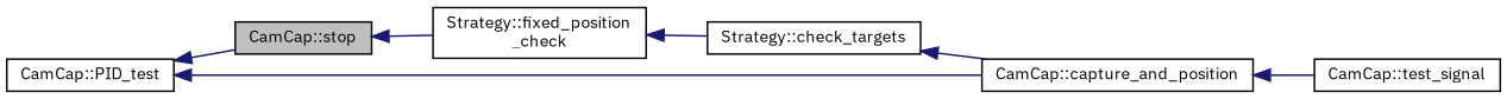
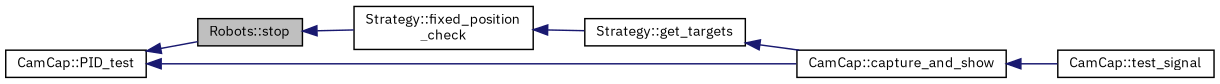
  digraph {
    fontname="IBM Plex Sans"
    rankdir=LR
    node [color=black fillcolor=white fontname="IBM Plex Sans" fontsize=10 shape=record style=filled]
    edge [color=midnightblue dir=back fontname="IBM Plex Sans" fontsize=10 labelfontname=Helvetica labelfontsize=10 style=solid]
-   n1 [fillcolor=grey75 fontcolor=black height=0.2 label="CamCap::stop" width=0.4]
+   n1 [fillcolor=grey75 fontcolor=black height=0.2 label="Robots::stop" width=0.4]
    n2 [height=0.2 label="Strategy::fixed_position\l_check" width=0.4]
-   n3 [height=0.2 label="Strategy::check_targets" width=0.4]
+   n3 [height=0.2 label="Strategy::get_targets" width=0.4]
    n4 [height=0.2 label="CamCap::PID_test" width=0.4]
-   n5 [height=0.2 label="CamCap::capture_and_position" width=0.4]
+   n5 [height=0.2 label="CamCap::capture_and_show" width=0.4]
    n6 [height=0.2 label="CamCap::test_signal" width=0.4]
    n1 -> n2
    n2 -> n3
    n3 -> n5
    n4 -> n1
    n4 -> n5
    n5 -> n6
  }
